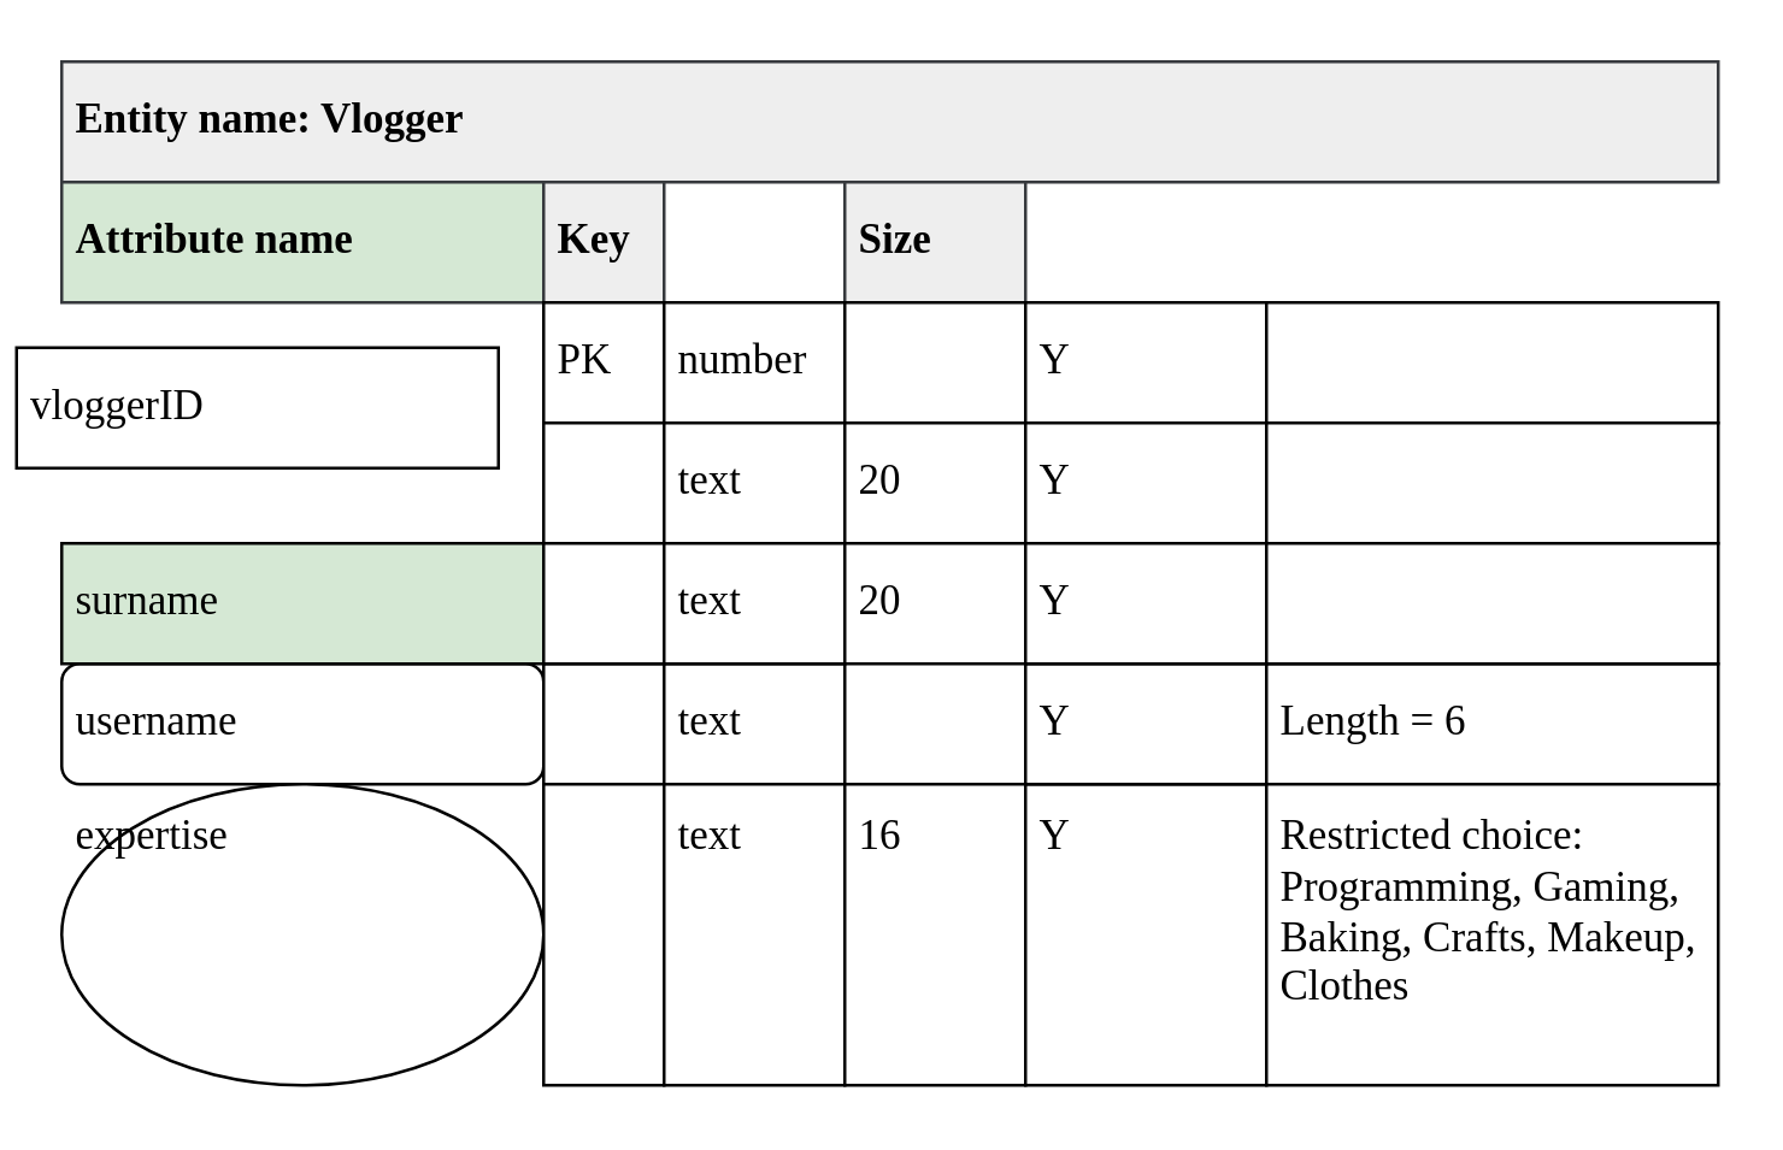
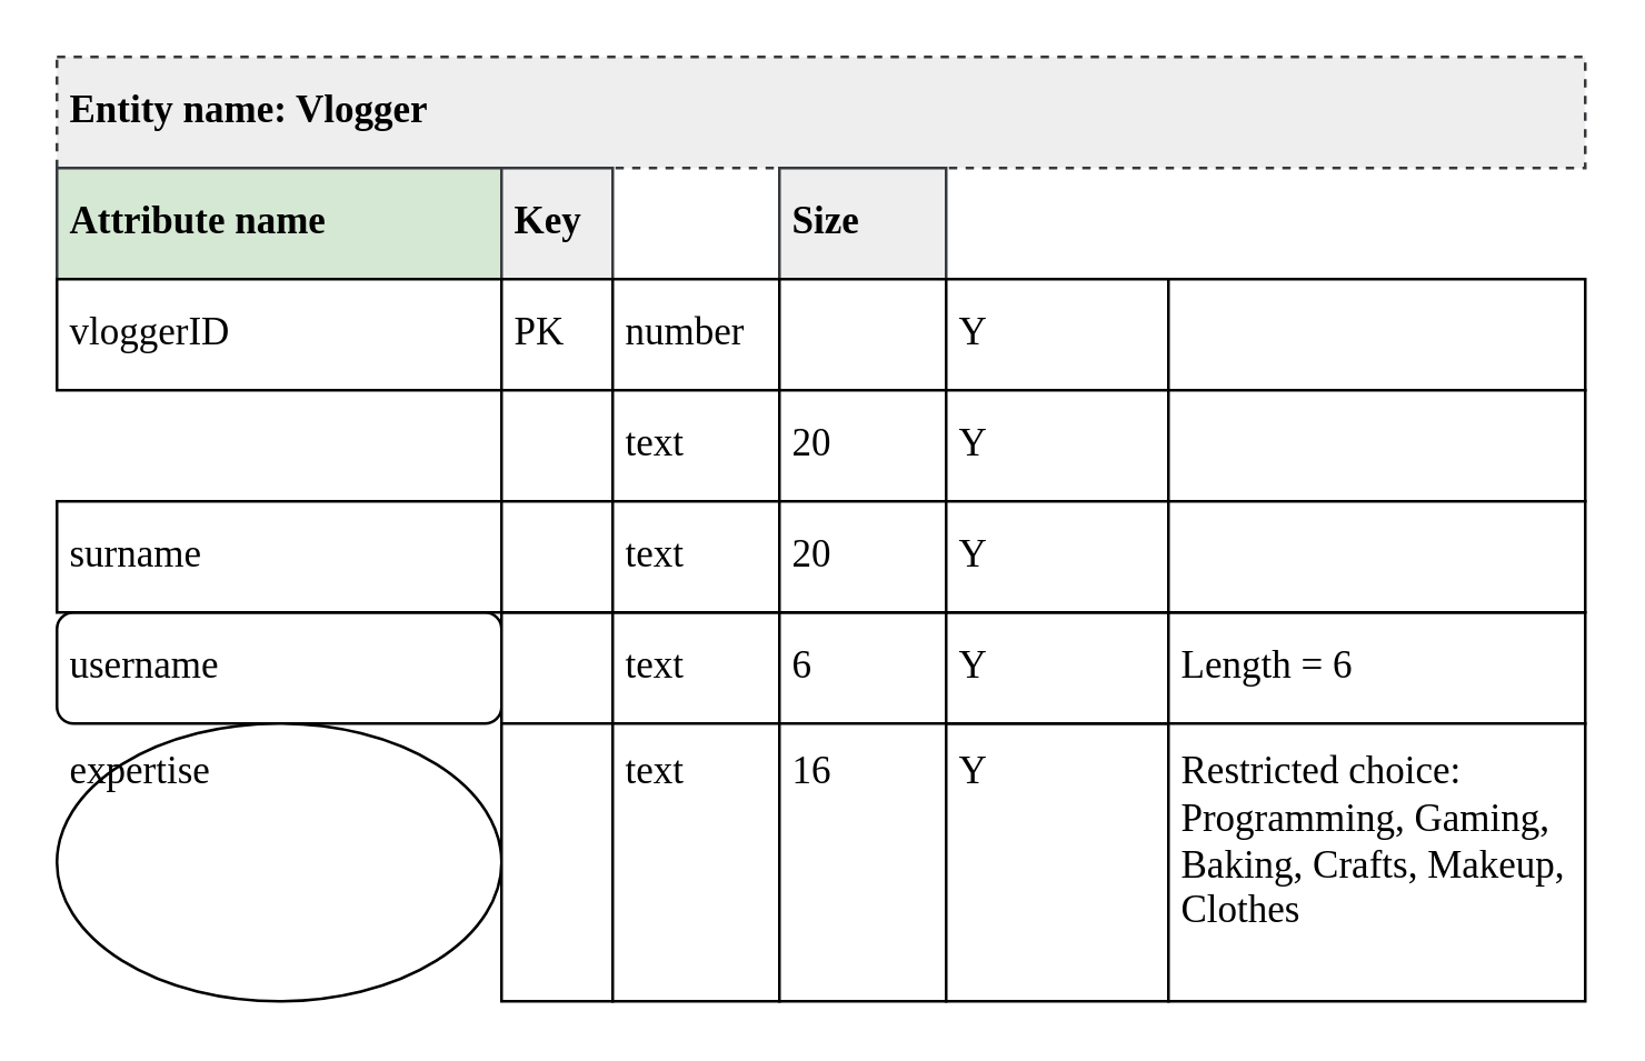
  <mxCell id="0" />
  <mxCell id="1" parent="0" />
- <mxCell id="2" value="Entity&amp;nbsp;name: Vlogger" style="rounded=0;whiteSpace=wrap;html=1;align=left;fontFamily=Trebuchet MS;fontStyle=1;fontSize=14;fillColor=#eeeeee;strokeColor=#36393d;spacing=5;" parent="1" vertex="1"><mxGeometry x="20" y="20" width="550" height="40" as="geometry" /></mxCell>
+ <mxCell id="2" value="Entity&amp;nbsp;name: Vlogger" style="rounded=0;whiteSpace=wrap;html=1;align=left;fontFamily=Trebuchet MS;fontStyle=1;fontSize=14;fillColor=#eeeeee;strokeColor=#36393d;spacing=5;dashed=1;" parent="1" vertex="1"><mxGeometry x="20" y="20" width="550" height="40" as="geometry" /></mxCell>
  <mxCell id="3" value="Attribute name" style="rounded=0;whiteSpace=wrap;html=1;align=left;fontStyle=1;fontFamily=Trebuchet MS;fontSize=14;fillColor=#d5e8d4;strokeColor=#36393d;spacing=5;" parent="1" vertex="1"><mxGeometry x="20" y="60" width="160" height="40" as="geometry" /></mxCell>
- <mxCell id="4" value="vloggerID" style="rounded=0;whiteSpace=wrap;html=1;align=left;fontFamily=Trebuchet MS;fontSize=14;spacing=5;" parent="1" vertex="1"><mxGeometry x="5" y="115" width="160" height="40" as="geometry" /></mxCell>
+ <mxCell id="4" value="vloggerID" style="rounded=0;whiteSpace=wrap;html=1;align=left;fontFamily=Trebuchet MS;fontSize=14;spacing=5;" parent="1" vertex="1"><mxGeometry x="20" y="100" width="160" height="40" as="geometry" /></mxCell>
  <mxCell id="5" value="username" style="whiteSpace=wrap;html=1;align=left;fontFamily=Trebuchet MS;fontSize=14;spacing=5;rounded=1;" parent="1" vertex="1"><mxGeometry x="20" y="220" width="160" height="40" as="geometry" /></mxCell>
  <mxCell id="6" value="expertise&lt;br style=&quot;font-size: 14px;&quot;&gt;" style="ellipse;whiteSpace=wrap;html=1;align=left;fontFamily=Trebuchet MS;fontSize=14;spacing=5;verticalAlign=top;" parent="1" vertex="1"><mxGeometry x="20" y="260" width="160" height="100" as="geometry" /></mxCell>
  <mxCell id="7" value="Key&lt;br style=&quot;font-size: 14px;&quot;&gt;" style="rounded=0;whiteSpace=wrap;html=1;align=left;fontStyle=1;fontFamily=Trebuchet MS;fontSize=14;fillColor=#eeeeee;strokeColor=#36393d;spacing=5;" parent="1" vertex="1"><mxGeometry x="180" y="60" width="40" height="40" as="geometry" /></mxCell>
  <mxCell id="8" value="PK" style="rounded=0;whiteSpace=wrap;html=1;align=left;fontStyle=0;fontFamily=Trebuchet MS;fontSize=14;spacing=5;" parent="1" vertex="1"><mxGeometry x="180" y="100" width="40" height="40" as="geometry" /></mxCell>
  <mxCell id="9" value="" style="rounded=0;whiteSpace=wrap;html=1;align=left;fontStyle=0;fontFamily=Trebuchet MS;fontSize=14;spacing=5;" parent="1" vertex="1"><mxGeometry x="180" y="140" width="40" height="40" as="geometry" /></mxCell>
  <mxCell id="10" value="" style="rounded=0;whiteSpace=wrap;html=1;align=left;fontStyle=0;fontFamily=Trebuchet MS;fontSize=14;spacing=5;" parent="1" vertex="1"><mxGeometry x="180" y="220" width="40" height="40" as="geometry" /></mxCell>
  <mxCell id="11" value="" style="rounded=0;whiteSpace=wrap;html=1;align=left;fontStyle=0;fontFamily=Trebuchet MS;fontSize=14;spacing=5;verticalAlign=top;" parent="1" vertex="1"><mxGeometry x="180" y="260" width="40" height="100" as="geometry" /></mxCell>
  <mxCell id="12" value="number" style="rounded=0;whiteSpace=wrap;html=1;align=left;fontStyle=0;fontFamily=Trebuchet MS;fontSize=14;spacing=5;" parent="1" vertex="1"><mxGeometry x="220" y="100" width="60" height="40" as="geometry" /></mxCell>
  <mxCell id="13" value="text" style="rounded=0;whiteSpace=wrap;html=1;align=left;fontStyle=0;fontFamily=Trebuchet MS;fontSize=14;spacing=5;" parent="1" vertex="1"><mxGeometry x="220" y="140" width="60" height="40" as="geometry" /></mxCell>
  <mxCell id="14" value="text" style="rounded=0;whiteSpace=wrap;html=1;align=left;fontStyle=0;fontFamily=Trebuchet MS;fontSize=14;spacing=5;" parent="1" vertex="1"><mxGeometry x="220" y="220" width="60" height="40" as="geometry" /></mxCell>
  <mxCell id="15" value="text" style="rounded=0;whiteSpace=wrap;html=1;align=left;fontStyle=0;fontFamily=Trebuchet MS;fontSize=14;spacing=5;verticalAlign=top;" parent="1" vertex="1"><mxGeometry x="220" y="260" width="60" height="100" as="geometry" /></mxCell>
  <mxCell id="16" value="Size" style="rounded=0;whiteSpace=wrap;html=1;align=left;fontStyle=1;fontFamily=Trebuchet MS;fontSize=14;fillColor=#eeeeee;strokeColor=#36393d;spacing=5;" parent="1" vertex="1"><mxGeometry x="280" y="60" width="60" height="40" as="geometry" /></mxCell>
  <mxCell id="17" value="" style="rounded=0;whiteSpace=wrap;html=1;align=left;fontStyle=0;fontFamily=Trebuchet MS;fontSize=14;spacing=5;" parent="1" vertex="1"><mxGeometry x="280" y="100" width="60" height="40" as="geometry" /></mxCell>
  <mxCell id="18" value="20" style="rounded=0;whiteSpace=wrap;html=1;align=left;fontStyle=0;fontFamily=Trebuchet MS;fontSize=14;spacing=5;" parent="1" vertex="1"><mxGeometry x="280" y="140" width="60" height="40" as="geometry" /></mxCell>
+ <mxCell id="19" value="6" style="rounded=0;whiteSpace=wrap;html=1;align=left;fontStyle=0;fontFamily=Trebuchet MS;fontSize=14;spacing=5;" parent="1" vertex="1"><mxGeometry x="280" y="220" width="60" height="40" as="geometry" /></mxCell>
  <mxCell id="20" value="16" style="rounded=0;whiteSpace=wrap;html=1;align=left;fontStyle=0;fontFamily=Trebuchet MS;fontSize=14;spacing=5;verticalAlign=top;" parent="1" vertex="1"><mxGeometry x="280" y="260" width="60" height="100" as="geometry" /></mxCell>
  <mxCell id="21" value="Y" style="rounded=0;whiteSpace=wrap;html=1;align=left;fontStyle=0;fontFamily=Trebuchet MS;fontSize=14;spacing=5;verticalAlign=top;" parent="1" vertex="1"><mxGeometry x="340" y="260" width="80" height="100" as="geometry" /></mxCell>
  <mxCell id="22" value="Y" style="rounded=0;whiteSpace=wrap;html=1;align=left;fontStyle=0;fontFamily=Trebuchet MS;fontSize=14;spacing=5;" parent="1" vertex="1"><mxGeometry x="340" y="100" width="80" height="40" as="geometry" /></mxCell>
  <mxCell id="23" value="Y" style="rounded=0;whiteSpace=wrap;html=1;align=left;fontStyle=0;fontFamily=Trebuchet MS;fontSize=14;spacing=5;" parent="1" vertex="1"><mxGeometry x="340" y="140" width="80" height="40" as="geometry" /></mxCell>
  <mxCell id="24" value="Y" style="rounded=0;whiteSpace=wrap;html=1;align=left;fontStyle=0;fontFamily=Trebuchet MS;fontSize=14;spacing=5;" parent="1" vertex="1"><mxGeometry x="340" y="220" width="80" height="40" as="geometry" /></mxCell>
  <mxCell id="25" value="" style="rounded=0;whiteSpace=wrap;html=1;align=left;fontStyle=0;fontFamily=Trebuchet MS;fontSize=14;spacing=5;" parent="1" vertex="1"><mxGeometry x="420" y="100" width="150" height="40" as="geometry" /></mxCell>
  <mxCell id="26" value="" style="rounded=0;whiteSpace=wrap;html=1;align=left;fontStyle=0;fontFamily=Trebuchet MS;fontSize=14;spacing=5;" parent="1" vertex="1"><mxGeometry x="420" y="140" width="150" height="40" as="geometry" /></mxCell>
  <mxCell id="27" value="Length = 6" style="rounded=0;whiteSpace=wrap;html=1;align=left;fontStyle=0;fontFamily=Trebuchet MS;fontSize=14;spacing=5;" parent="1" vertex="1"><mxGeometry x="420" y="220" width="150" height="40" as="geometry" /></mxCell>
  <mxCell id="28" value="Restricted choice: Programming, Gaming, Baking, Crafts, Makeup, Clothes" style="rounded=0;whiteSpace=wrap;html=1;align=left;fontStyle=0;fontFamily=Trebuchet MS;fontSize=14;spacing=5;verticalAlign=top;" parent="1" vertex="1"><mxGeometry x="420" y="260" width="150" height="100" as="geometry" /></mxCell>
- <mxCell id="29" value="surname" style="rounded=0;whiteSpace=wrap;html=1;align=left;fontFamily=Trebuchet MS;fontSize=14;spacing=5;fillColor=#d5e8d4;" parent="1" vertex="1"><mxGeometry x="20" y="180" width="160" height="40" as="geometry" /></mxCell>
+ <mxCell id="29" value="surname" style="rounded=0;whiteSpace=wrap;html=1;align=left;fontFamily=Trebuchet MS;fontSize=14;spacing=5;" parent="1" vertex="1"><mxGeometry x="20" y="180" width="160" height="40" as="geometry" /></mxCell>
  <mxCell id="30" value="" style="rounded=0;whiteSpace=wrap;html=1;align=left;fontStyle=0;fontFamily=Trebuchet MS;fontSize=14;spacing=5;" parent="1" vertex="1"><mxGeometry x="180" y="180" width="40" height="40" as="geometry" /></mxCell>
  <mxCell id="31" value="text" style="rounded=0;whiteSpace=wrap;html=1;align=left;fontStyle=0;fontFamily=Trebuchet MS;fontSize=14;spacing=5;" parent="1" vertex="1"><mxGeometry x="220" y="180" width="60" height="40" as="geometry" /></mxCell>
  <mxCell id="32" value="20" style="rounded=0;whiteSpace=wrap;html=1;align=left;fontStyle=0;fontFamily=Trebuchet MS;fontSize=14;spacing=5;" parent="1" vertex="1"><mxGeometry x="280" y="180" width="60" height="40" as="geometry" /></mxCell>
  <mxCell id="33" value="Y" style="rounded=0;whiteSpace=wrap;html=1;align=left;fontStyle=0;fontFamily=Trebuchet MS;fontSize=14;spacing=5;" parent="1" vertex="1"><mxGeometry x="340" y="180" width="80" height="40" as="geometry" /></mxCell>
  <mxCell id="34" value="" style="rounded=0;whiteSpace=wrap;html=1;align=left;fontStyle=0;fontFamily=Trebuchet MS;fontSize=14;spacing=5;" parent="1" vertex="1"><mxGeometry x="420" y="180" width="150" height="40" as="geometry" /></mxCell>
